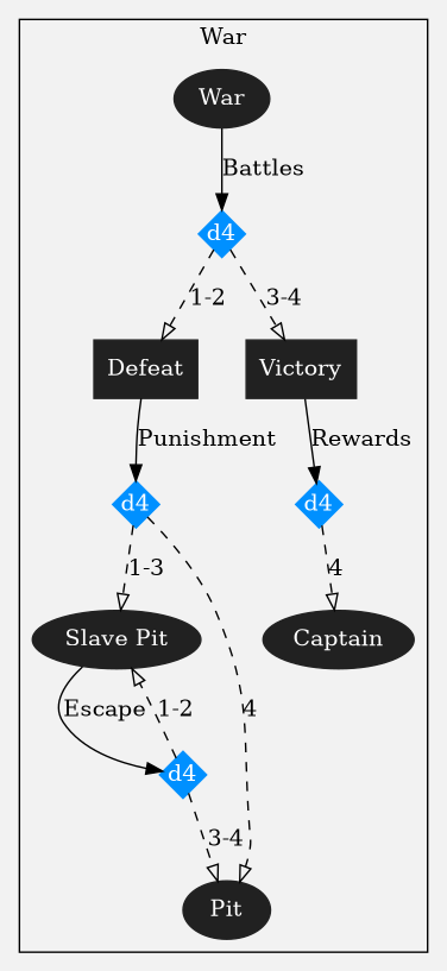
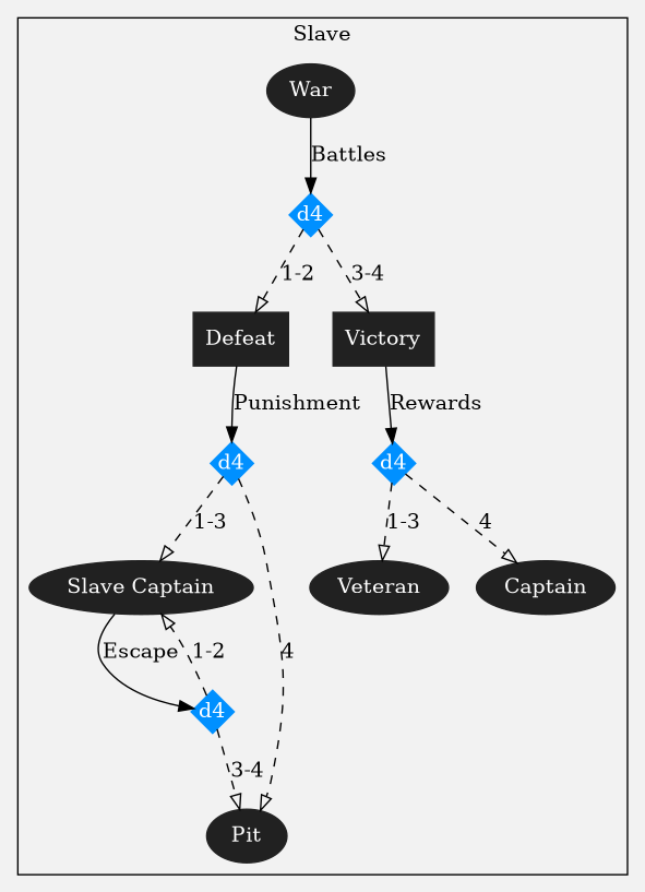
  digraph {
    bgcolor="#f2f2f2"
    compound=true
    node [color="#212121" fontcolor="#ffffff" style=filled]
    edge [arrowhead=empty style=dashed]
    n1 [color="#0090ff" fixedsize=true height=0.4 label=d4 shape=diamond width=0.4]
    War
    Defeat [shape=box]
    Victory [shape=box]
    n5 [color="#0090ff" fixedsize=true height=0.4 label=d4 shape=diamond width=0.4]
-   "Slave Pit"
+   "Slave Pit" [label="Slave Captain"]
    n7 [label=Pit]
    n8 [color="#0090ff" fixedsize=true height=0.4 label=d4 shape=diamond width=0.4]
    n9 [color="#0090ff" fixedsize=true height=0.4 label=d4 shape=diamond width=0.4]
+   Veteran
    Captain
    subgraph cluster_1 {
-     label=War
+     label=Slave
      n1
      War
      Defeat
      Victory
      n5
      "Slave Pit"
      n7
      n8
      n9
+     Veteran
      Captain
    }
    n1 -> Defeat [label="1-2"]
    n1 -> Victory [label="3-4"]
    War -> n1 [label=Battles arrowhead="" style=""]
    Defeat -> n5 [label=Punishment arrowhead="" style=""]
    Victory -> n9 [label=Rewards arrowhead="" style=""]
    n5 -> "Slave Pit" [label="1-3"]
    n5 -> n7 [label=4]
    "Slave Pit" -> n8 [label=Escape arrowhead="" style=""]
    n8 -> "Slave Pit" [label="1-2"]
    n8 -> n7 [label="3-4"]
+   n9 -> Veteran [label="1-3"]
    n9 -> Captain [label=4]
  }
